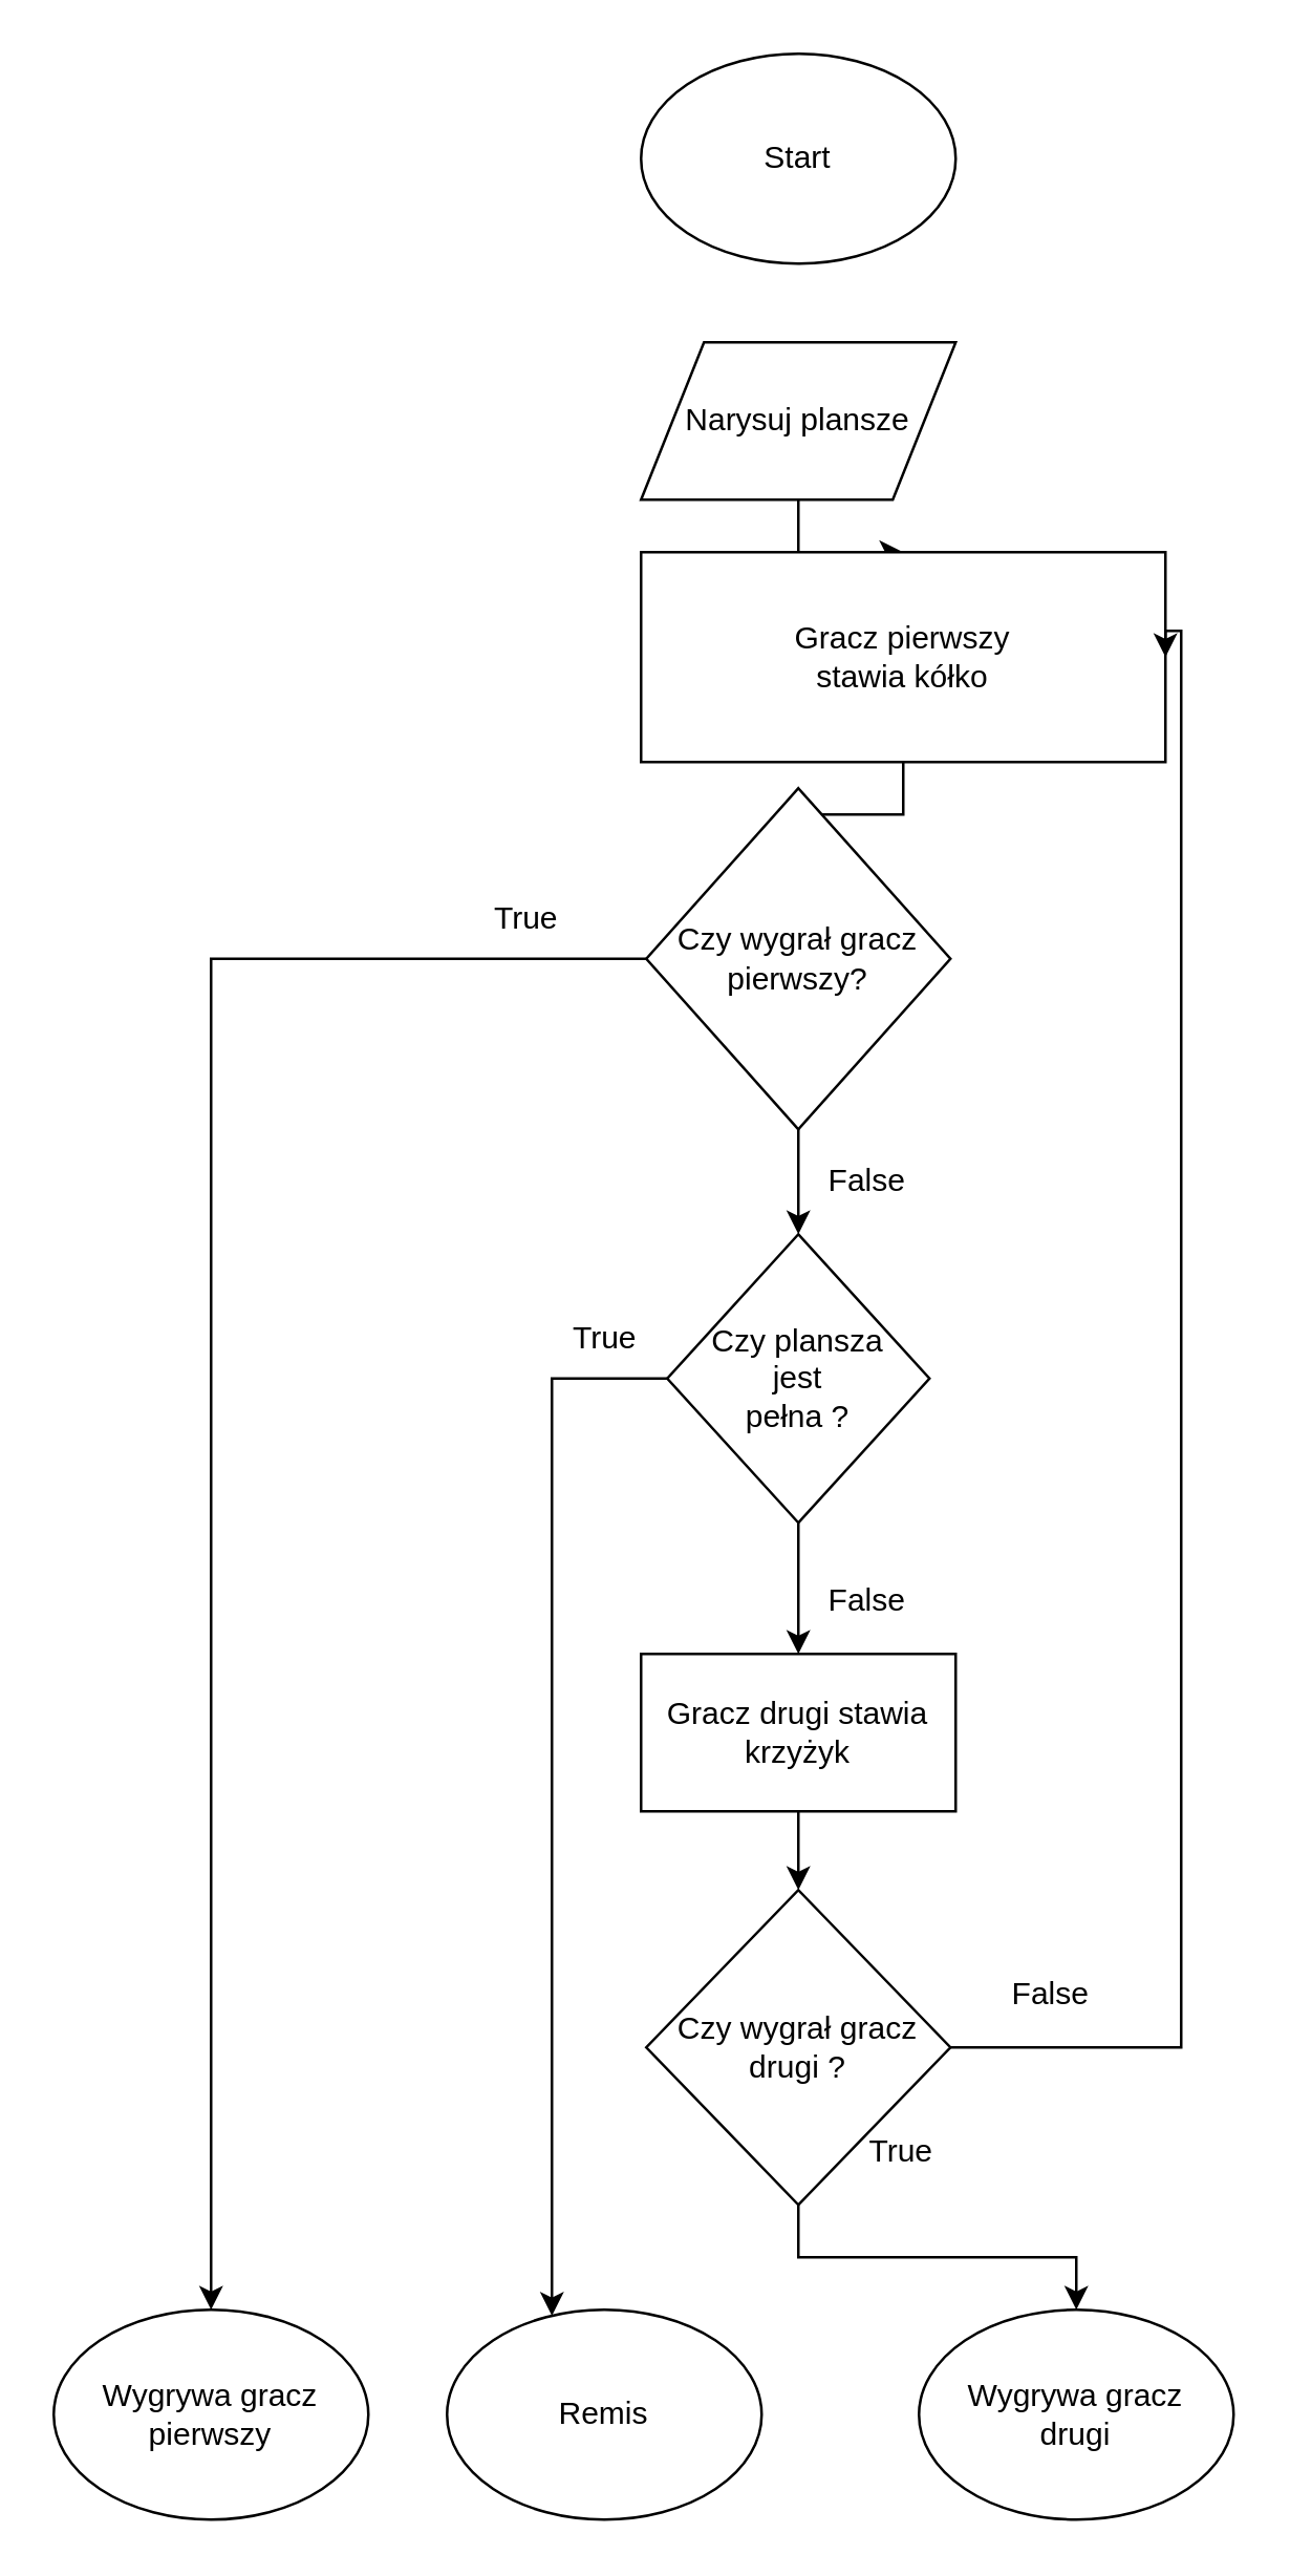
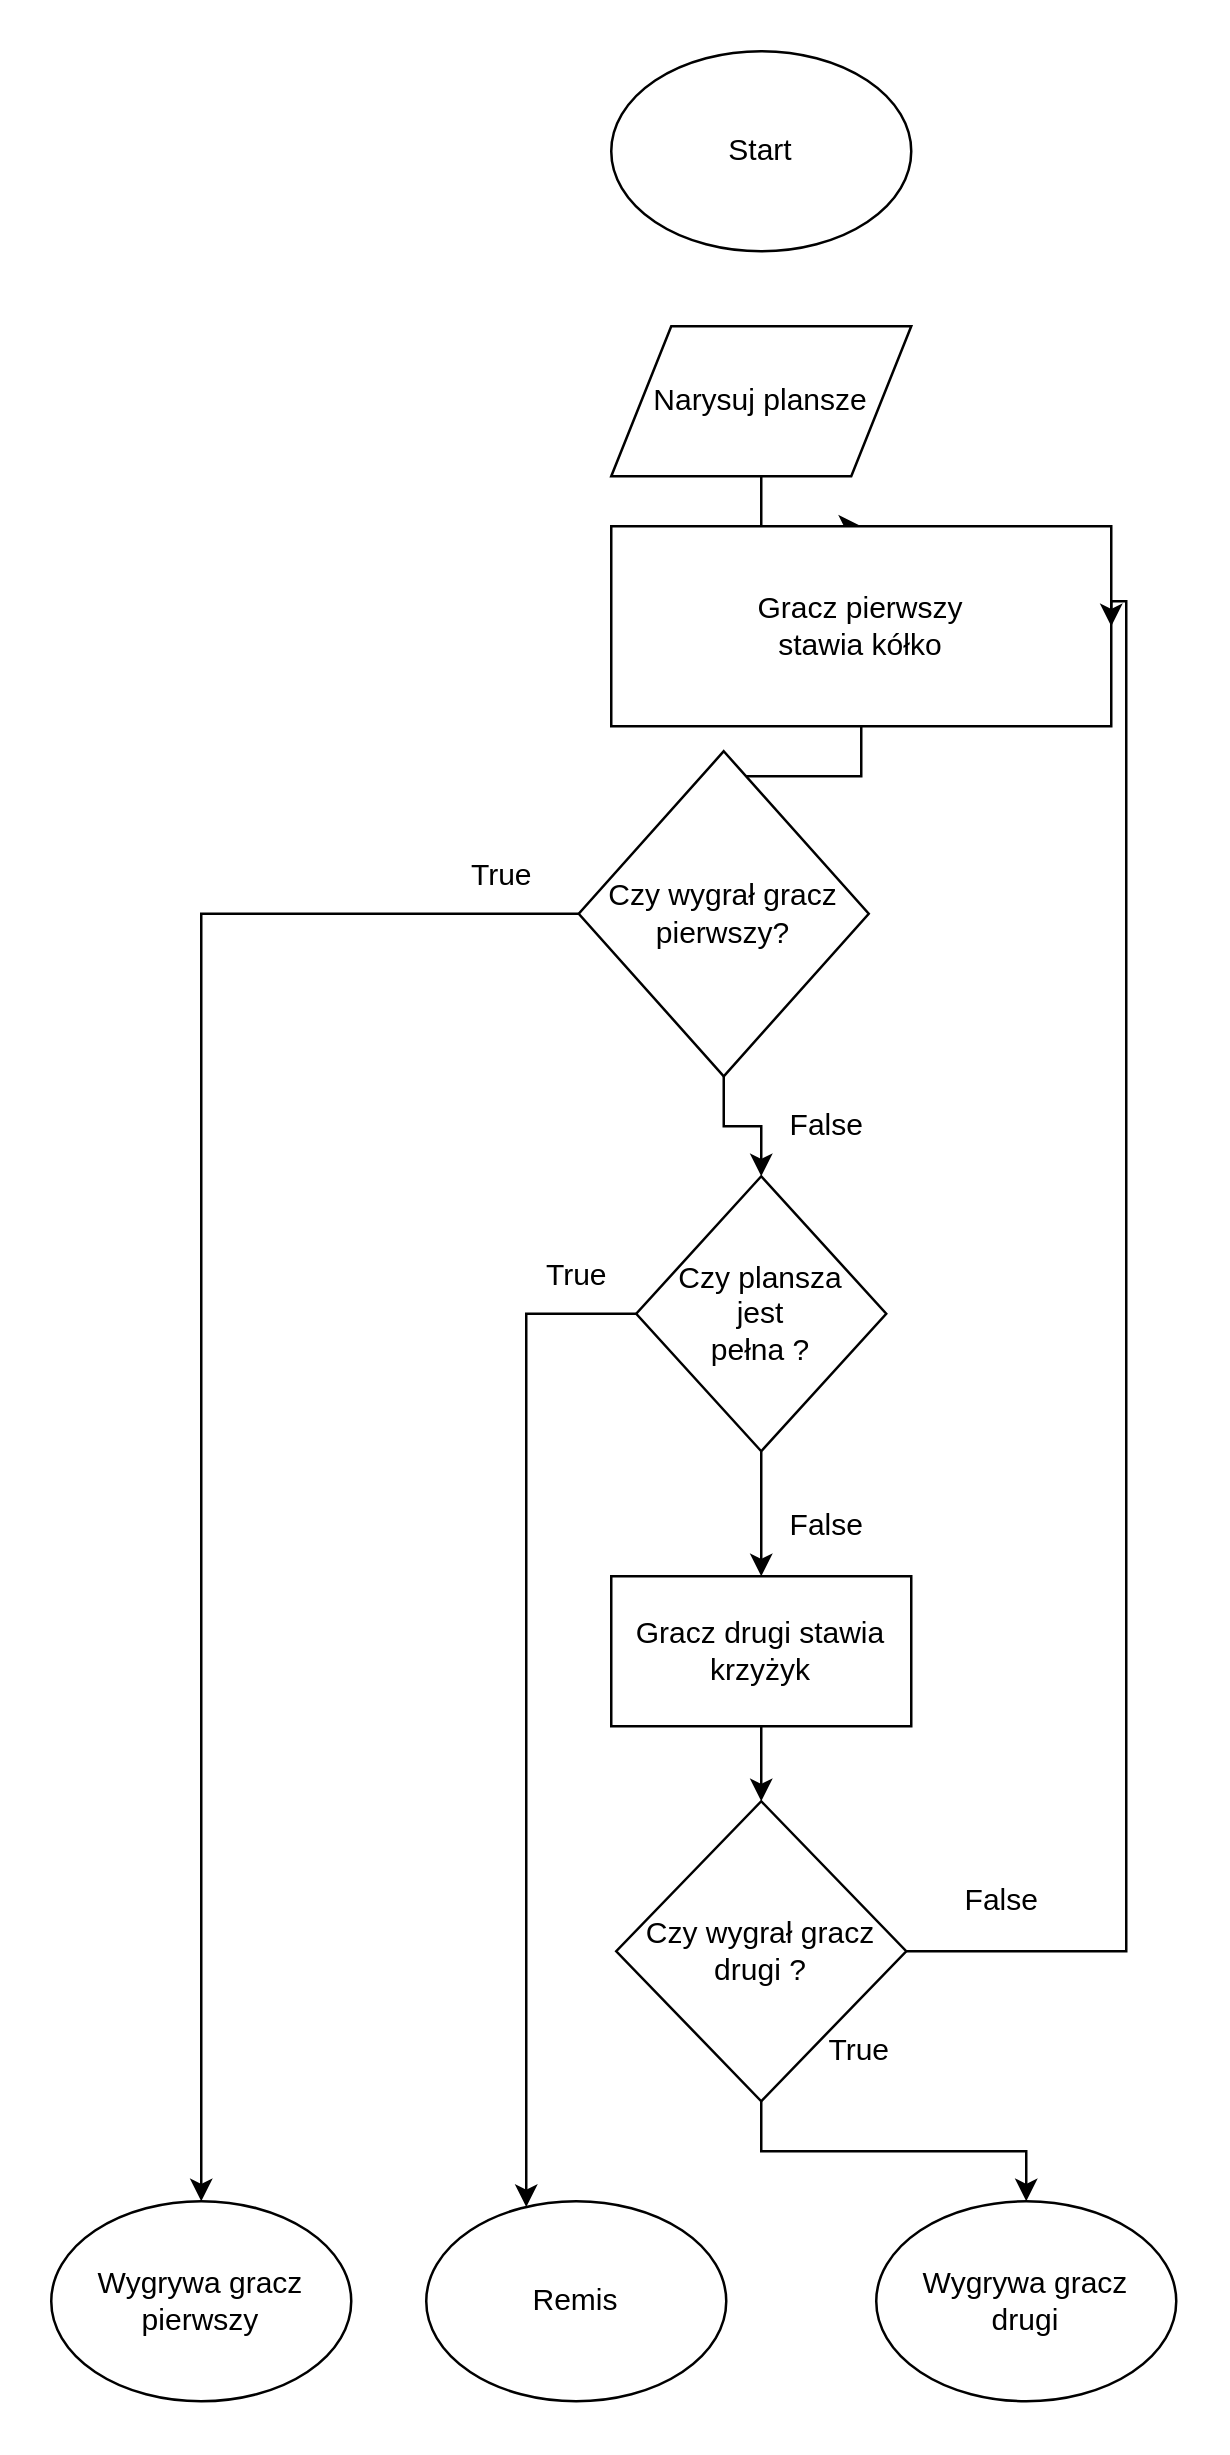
  <mxCell id="0" />
  <mxCell id="1" parent="0" />
  <mxCell id="2" value="Start" style="ellipse;whiteSpace=wrap;html=1;" parent="1" vertex="1"><mxGeometry x="244" y="20" width="120" height="80" as="geometry" /></mxCell>
  <mxCell id="3" value="" style="edgeStyle=orthogonalEdgeStyle;rounded=0;orthogonalLoop=1;jettySize=auto;html=1;" parent="1" source="4" target="6" edge="1"><mxGeometry relative="1" as="geometry"><mxPoint x="304" y="300" as="targetPoint" /></mxGeometry></mxCell>
  <mxCell id="4" value="Narysuj plansze" style="shape=parallelogram;perimeter=parallelogramPerimeter;whiteSpace=wrap;html=1;" parent="1" vertex="1"><mxGeometry x="244" y="130" width="120" height="60" as="geometry" /></mxCell>
  <mxCell id="5" value="" style="edgeStyle=orthogonalEdgeStyle;rounded=0;orthogonalLoop=1;jettySize=auto;html=1;" parent="1" source="6" target="9" edge="1"><mxGeometry relative="1" as="geometry" /></mxCell>
  <mxCell id="6" value="Gracz pierwszy&lt;br&gt;stawia kółko" style="rounded=0;whiteSpace=wrap;html=1;" parent="1" vertex="1"><mxGeometry x="244" y="210" width="200" height="80" as="geometry" /></mxCell>
  <mxCell id="7" value="" style="edgeStyle=orthogonalEdgeStyle;rounded=0;orthogonalLoop=1;jettySize=auto;html=1;entryX=0.5;entryY=0;entryDx=0;entryDy=0;" parent="1" source="9" target="23" edge="1"><mxGeometry relative="1" as="geometry"><mxPoint x="304" y="520" as="targetPoint" /></mxGeometry></mxCell>
  <mxCell id="8" value="" style="edgeStyle=orthogonalEdgeStyle;rounded=0;orthogonalLoop=1;jettySize=auto;html=1;" parent="1" source="9" target="15" edge="1"><mxGeometry relative="1" as="geometry"><mxPoint x="166" y="425" as="targetPoint" /></mxGeometry></mxCell>
- <mxCell id="9" value="Czy wygrał gracz pierwszy?" style="rhombus;whiteSpace=wrap;html=1;" parent="1" vertex="1"><mxGeometry x="246" y="300" width="116" height="130" as="geometry" /></mxCell>
+ <mxCell id="9" value="Czy wygrał gracz pierwszy?" style="rhombus;whiteSpace=wrap;html=1;" parent="1" vertex="1"><mxGeometry x="231" y="300" width="116" height="130" as="geometry" /></mxCell>
  <mxCell id="10" value="" style="edgeStyle=orthogonalEdgeStyle;rounded=0;orthogonalLoop=1;jettySize=auto;html=1;" parent="1" source="11" target="14" edge="1"><mxGeometry relative="1" as="geometry"><mxPoint x="304" y="660" as="targetPoint" /></mxGeometry></mxCell>
  <mxCell id="11" value="Gracz drugi stawia&lt;br&gt;krzyżyk" style="rounded=0;whiteSpace=wrap;html=1;" parent="1" vertex="1"><mxGeometry x="244" y="630" width="120" height="60" as="geometry" /></mxCell>
  <mxCell id="12" value="" style="edgeStyle=orthogonalEdgeStyle;rounded=0;orthogonalLoop=1;jettySize=auto;html=1;" parent="1" source="14" target="18" edge="1"><mxGeometry relative="1" as="geometry"><mxPoint x="304" y="840" as="targetPoint" /></mxGeometry></mxCell>
  <mxCell id="13" value="" style="edgeStyle=orthogonalEdgeStyle;rounded=0;orthogonalLoop=1;jettySize=auto;html=1;entryX=1;entryY=0.5;entryDx=0;entryDy=0;" parent="1" source="14" edge="1" target="6"><mxGeometry relative="1" as="geometry"><mxPoint x="440" y="290" as="targetPoint" /><Array as="points"><mxPoint x="450" y="780" /><mxPoint x="450" y="240" /></Array></mxGeometry></mxCell>
  <mxCell id="14" value="Czy wygrał gracz drugi ?" style="rhombus;whiteSpace=wrap;html=1;" parent="1" vertex="1"><mxGeometry x="246" y="720" width="116" height="120" as="geometry" /></mxCell>
  <mxCell id="15" value="Wygrywa gracz&lt;br&gt;pierwszy" style="ellipse;whiteSpace=wrap;html=1;" parent="1" vertex="1"><mxGeometry x="20" y="880" width="120" height="80" as="geometry" /></mxCell>
  <mxCell id="16" value="True" style="text;html=1;align=center;verticalAlign=middle;resizable=0;points=[];autosize=1;" parent="1" vertex="1"><mxGeometry x="180" y="340" width="40" height="20" as="geometry" /></mxCell>
  <mxCell id="17" value="False" style="text;html=1;align=center;verticalAlign=middle;resizable=0;points=[];autosize=1;" parent="1" vertex="1"><mxGeometry x="310" y="440" width="40" height="20" as="geometry" /></mxCell>
  <mxCell id="18" value="Wygrywa gracz&lt;br&gt;drugi" style="ellipse;whiteSpace=wrap;html=1;" parent="1" vertex="1"><mxGeometry x="350" y="880" width="120" height="80" as="geometry" /></mxCell>
  <mxCell id="19" value="True" style="text;html=1;align=center;verticalAlign=middle;resizable=0;points=[];autosize=1;" parent="1" vertex="1"><mxGeometry x="323" y="810" width="40" height="20" as="geometry" /></mxCell>
  <mxCell id="20" value="" style="endArrow=classic;html=1;" parent="1" edge="1"><mxGeometry width="50" height="50" relative="1" as="geometry"><mxPoint x="390" y="610" as="sourcePoint" /><mxPoint x="390" y="610" as="targetPoint" /></mxGeometry></mxCell>
  <mxCell id="21" value="False" style="text;html=1;align=center;verticalAlign=middle;resizable=0;points=[];autosize=1;" parent="1" vertex="1"><mxGeometry x="380" y="750" width="40" height="20" as="geometry" /></mxCell>
  <mxCell id="22" value="" style="edgeStyle=orthogonalEdgeStyle;rounded=0;orthogonalLoop=1;jettySize=auto;html=1;" edge="1" parent="1" source="23" target="26"><mxGeometry relative="1" as="geometry"><mxPoint x="174" y="525" as="targetPoint" /><Array as="points"><mxPoint x="210" y="525" /></Array></mxGeometry></mxCell>
  <mxCell id="23" value="Czy plansza&lt;br&gt;jest&lt;br&gt;pełna ?" style="rhombus;whiteSpace=wrap;html=1;" vertex="1" parent="1"><mxGeometry x="254" y="470" width="100" height="110" as="geometry" /></mxCell>
  <mxCell id="24" value="" style="endArrow=classic;html=1;exitX=0.5;exitY=1;exitDx=0;exitDy=0;entryX=0.5;entryY=0;entryDx=0;entryDy=0;" edge="1" parent="1" source="23" target="11"><mxGeometry width="50" height="50" relative="1" as="geometry"><mxPoint x="490" y="610" as="sourcePoint" /><mxPoint x="540" y="560" as="targetPoint" /></mxGeometry></mxCell>
  <mxCell id="25" value="True" style="text;html=1;align=center;verticalAlign=middle;resizable=0;points=[];autosize=1;" vertex="1" parent="1"><mxGeometry x="210" y="500" width="40" height="20" as="geometry" /></mxCell>
  <mxCell id="26" value="Remis" style="ellipse;whiteSpace=wrap;html=1;" vertex="1" parent="1"><mxGeometry x="170" y="880" width="120" height="80" as="geometry" /></mxCell>
  <mxCell id="27" value="False" style="text;html=1;align=center;verticalAlign=middle;resizable=0;points=[];autosize=1;" vertex="1" parent="1"><mxGeometry x="310" y="600" width="40" height="20" as="geometry" /></mxCell>
